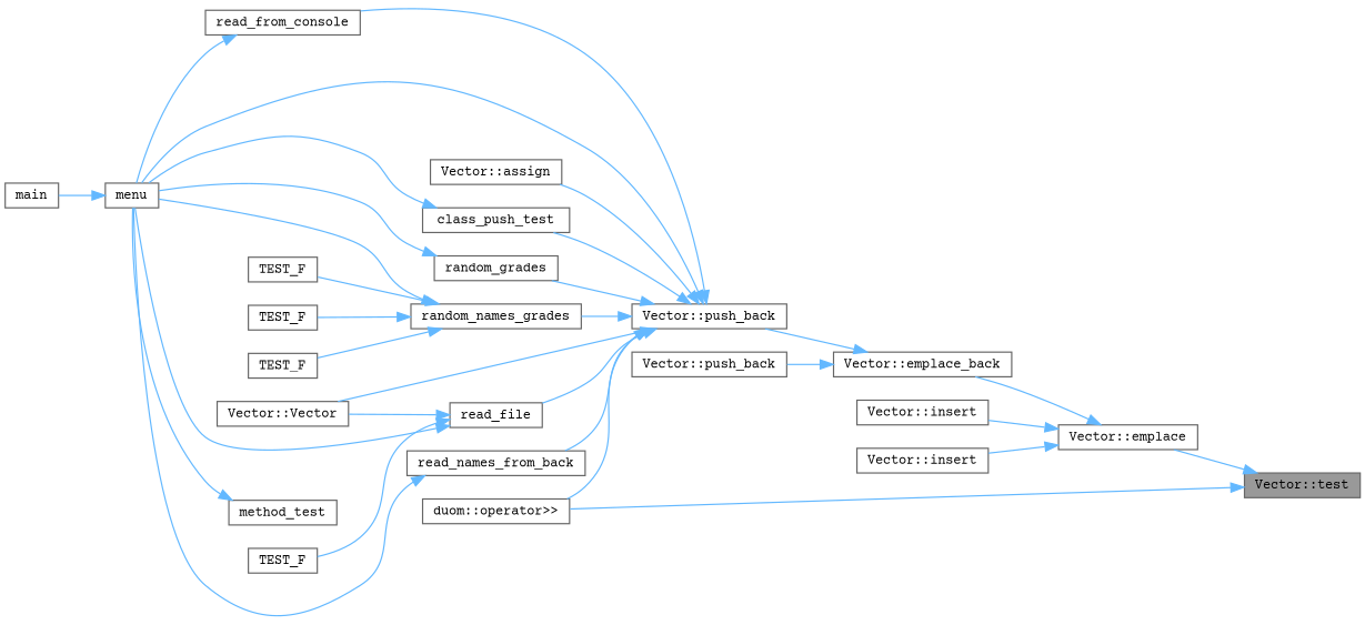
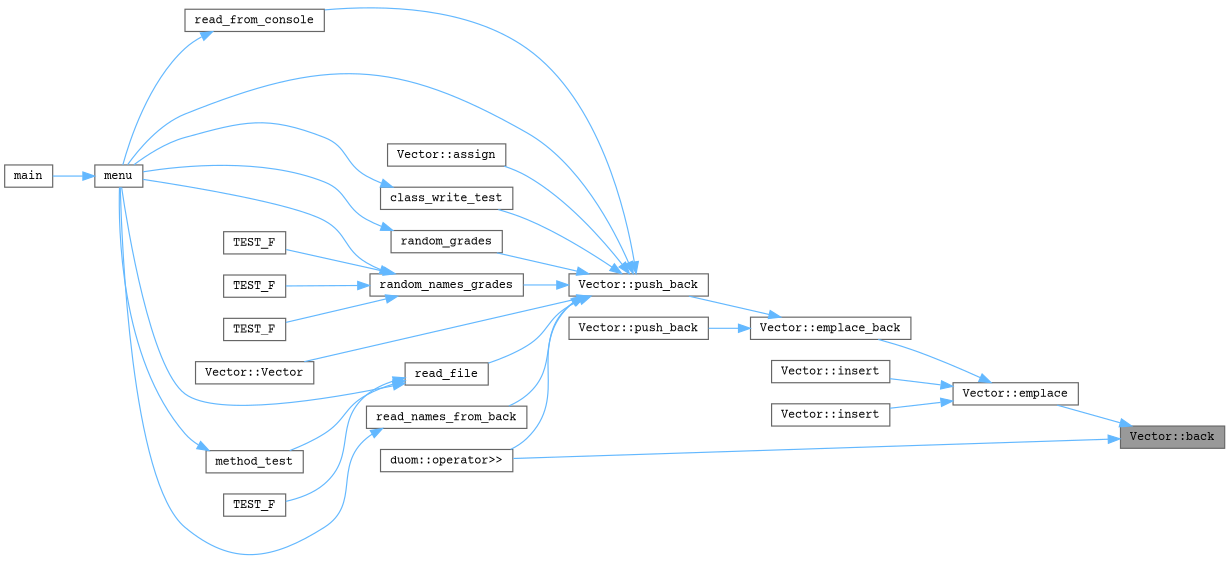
  digraph {
    fontname="Courier Prime"
    rankdir=RL
    node [color=grey40 fillcolor=white fontname="Courier Prime" fontsize=10 shape=box style=filled]
    edge [color=steelblue1 dir=back fontname="Courier Prime" fontsize=10 labelfontname=Helvetica labelfontsize=10 style=solid]
-   n1 [color=gray40 fillcolor=grey60 fontcolor=black height=0.2 label="Vector::test" width=0.4]
+   n1 [color=gray40 fillcolor=grey60 fontcolor=black height=0.2 label="Vector::back" width=0.4]
    n2 [height=0.2 label="Vector::emplace" width=0.4]
    n3 [height=0.2 label="duom::operator\>\>" width=0.4]
    n4 [height=0.2 label="Vector::emplace_back" width=0.4]
    n5 [height=0.2 label="Vector::insert" width=0.4]
    n6 [height=0.2 label="Vector::insert" width=0.4]
    n7 [height=0.2 label="Vector::push_back" width=0.4]
    n8 [height=0.2 label="Vector::push_back" width=0.4]
    n9 [height=0.2 label=read_from_console width=0.4]
    n10 [height=0.2 label=menu width=0.4]
    n11 [height=0.2 label="Vector::assign" width=0.4]
-   n12 [height=0.2 label=class_push_test width=0.4]
+   n12 [height=0.2 label=class_write_test width=0.4]
    n13 [height=0.2 label=random_grades width=0.4]
    n14 [height=0.2 label=random_names_grades width=0.4]
    n15 [height=0.2 label=read_file width=0.4]
    n16 [height=0.2 label=read_names_from_back width=0.4]
    n17 [height=0.2 label="Vector::Vector" width=0.4]
    n18 [height=0.2 label=main width=0.4]
    n19 [height=0.2 label=TEST_F width=0.4]
    n20 [height=0.2 label=TEST_F width=0.4]
    n21 [height=0.2 label=TEST_F width=0.4]
    n22 [height=0.2 label=method_test width=0.4]
    n23 [height=0.2 label=TEST_F width=0.4]
    n1 -> n2
    n1 -> n3
    n2 -> n4
    n2 -> n5
    n2 -> n6
    n4 -> n7
    n4 -> n8
    n7 -> n3
    n7 -> n9
    n7 -> n10
    n7 -> n11
    n7 -> n12
    n7 -> n13
    n7 -> n14
    n7 -> n15
    n7 -> n16
    n7 -> n17
    n9 -> n10
    n10 -> n18
    n12 -> n10
    n13 -> n10
    n14 -> n10
    n14 -> n19
    n14 -> n20
    n14 -> n21
    n15 -> n10
-   n15 -> n17
+   n15 -> n22
    n15 -> n23
    n16 -> n10
    n22 -> n10
  }
